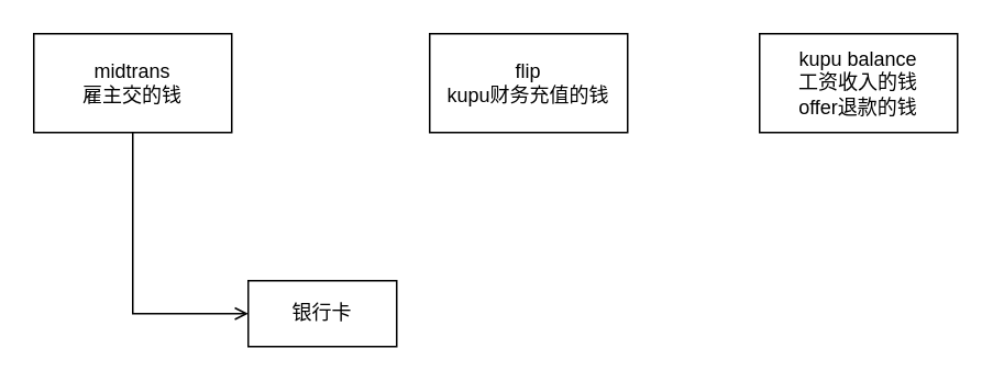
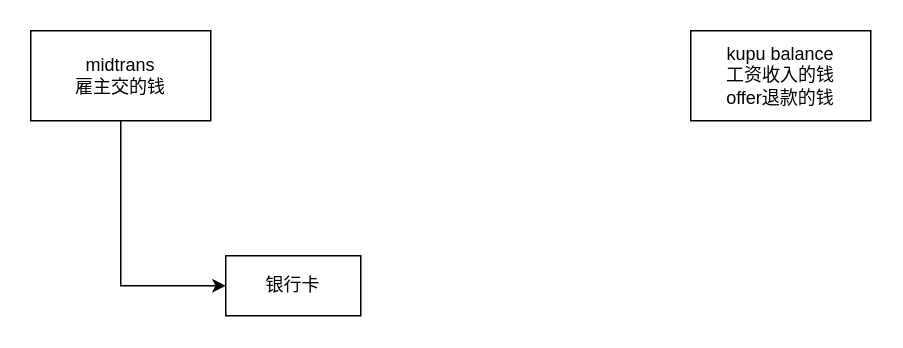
  <mxCell id="0" />
  <mxCell id="1" parent="0" />
- <mxCell id="2" style="edgeStyle=orthogonalEdgeStyle;rounded=0;orthogonalLoop=1;jettySize=auto;html=1;exitX=0.5;exitY=1;exitDx=0;exitDy=0;entryX=0;entryY=0.5;entryDx=0;entryDy=0;endArrow=open;" edge="1" parent="1" source="3" target="6"><mxGeometry relative="1" as="geometry" /></mxCell>
+ <mxCell id="2" style="edgeStyle=orthogonalEdgeStyle;rounded=0;orthogonalLoop=1;jettySize=auto;html=1;exitX=0.5;exitY=1;exitDx=0;exitDy=0;entryX=0;entryY=0.5;entryDx=0;entryDy=0;" edge="1" parent="1" source="3" target="6"><mxGeometry relative="1" as="geometry" /></mxCell>
  <mxCell id="3" value="midtrans&lt;br&gt;雇主交的钱" style="rounded=0;whiteSpace=wrap;html=1;" vertex="1" parent="1"><mxGeometry x="20" y="20" width="120" height="60" as="geometry" /></mxCell>
- <mxCell id="4" value="flip&lt;br&gt;kupu财务充值的钱" style="rounded=0;whiteSpace=wrap;html=1;" vertex="1" parent="1"><mxGeometry x="260" y="20" width="120" height="60" as="geometry" /></mxCell>
  <mxCell id="5" value="kupu balance&lt;br&gt;工资收入的钱&lt;br&gt;offer退款的钱" style="rounded=0;whiteSpace=wrap;html=1;" vertex="1" parent="1"><mxGeometry x="460" y="20" width="120" height="60" as="geometry" /></mxCell>
  <mxCell id="6" value="银行卡" style="rounded=0;whiteSpace=wrap;html=1;" vertex="1" parent="1"><mxGeometry x="150" y="170" width="90" height="40" as="geometry" /></mxCell>
